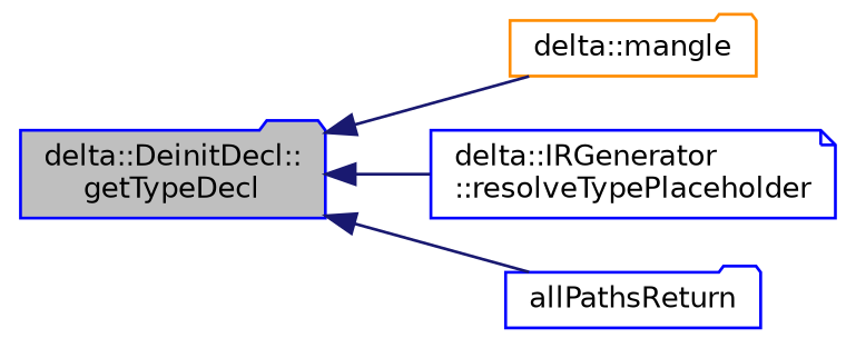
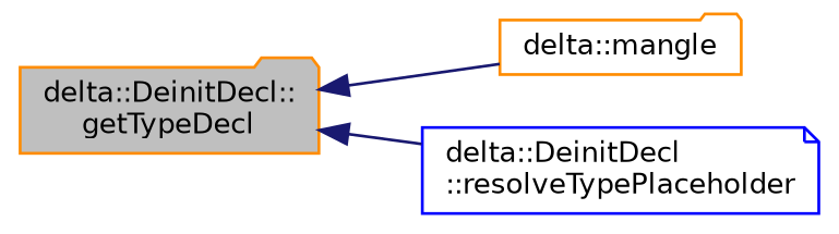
  digraph {
    rankdir=LR
    node [color=darkorange fillcolor=white fontname=Helvetica fontsize=10 shape=folder style=filled]
    edge [color=midnightblue dir=back fontname=Helvetica fontsize=10 labelfontname=Helvetica labelfontsize=10 style=solid]
-   n1 [color=blue fillcolor=grey75 fontcolor=black height=0.2 label="delta::DeinitDecl::\lgetTypeDecl" width=0.4]
+   n1 [fillcolor=grey75 fontcolor=black height=0.2 label="delta::DeinitDecl::\lgetTypeDecl" width=0.4]
    n2 [height=0.2 label="delta::mangle" width=0.4]
-   n3 [color=blue height=0.2 label="delta::IRGenerator\l::resolveTypePlaceholder" shape=note width=0.4]
-   n4 [color=blue height=0.2 label=allPathsReturn width=0.4]
+   n3 [color=blue height=0.2 label="delta::DeinitDecl\l::resolveTypePlaceholder" shape=note width=0.4]
    n1 -> n2
    n1 -> n3
-   n1 -> n4
  }
